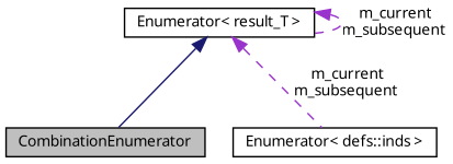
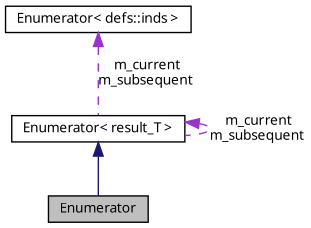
  digraph {
    fontname="Noto Sans"
    node [color=black fillcolor=white fontname="Noto Sans" fontsize=10 shape=record style=filled]
    edge [color=darkorchid3 dir=back fontname="Noto Sans" fontsize=10 labelfontname=Helvetica labelfontsize=10 style=dashed]
-   n1 [fillcolor=grey75 fontcolor=black height=0.2 label=CombinationEnumerator width=0.4]
+   n1 [fillcolor=grey75 fontcolor=black height=0.2 label=Enumerator width=0.4]
    n2 [height=0.2 label="Enumerator\< defs::inds \>" width=0.4]
    n3 [height=0.2 label="Enumerator\< result_T \>" width=0.4]
    n3 -> n1 [color=midnightblue style=solid]
-   n3 -> n2 [label=" m_current\nm_subsequent"]
+   n2 -> n3 [label=" m_current\nm_subsequent"]
    n3 -> n3 [label=" m_current\nm_subsequent"]
  }
